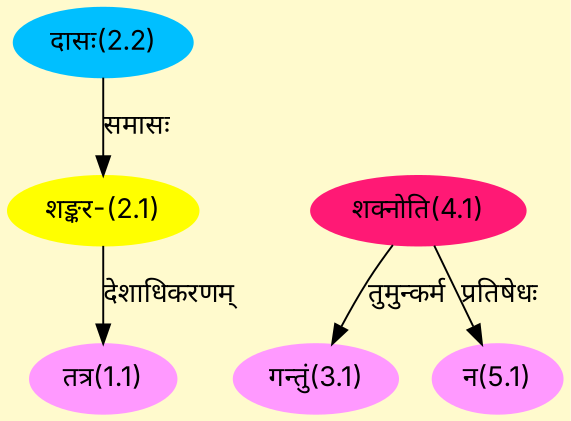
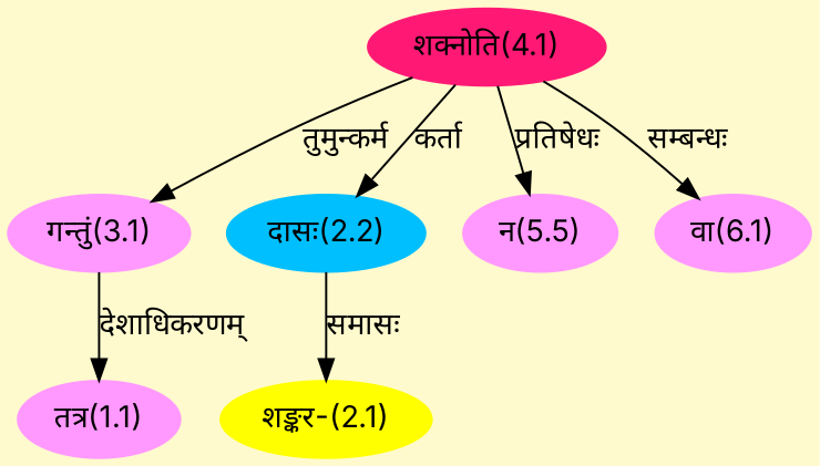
  digraph {
    bgcolor=lemonchiffon1
    compound=true
    fontname=Inter
    rankdir=BT
    node [color="#FF99FF" fontname=Inter style=filled]
    edge [dir=back fontname=Inter]
    n1 [label="तत्र(1.1)"]
    n2 [label="गन्तुं(3.1)"]
    n3 [color="#FF1975" label="शक्नोति(4.1)"]
    n4 [color="#FFFF00" label="शङ्कर-(2.1)"]
    n5 [color="#00BFFF" label="दासः(2.2)"]
-   n6 [label="न(5.1)"]
-   n1 -> n4 [label="देशाधिकरणम्"]
+   n6 [label="न(5.5)"]
+   n7 [label="वा(6.1)"]
+   n1 -> n2 [label="देशाधिकरणम्"]
    n2 -> n3 [label="तुमुन्कर्म"]
    n4 -> n5 [label="समासः"]
+   n5 -> n3 [label="कर्ता"]
    n6 -> n3 [label="प्रतिषेधः"]
+   n7 -> n3 [label="सम्बन्धः"]
  }
